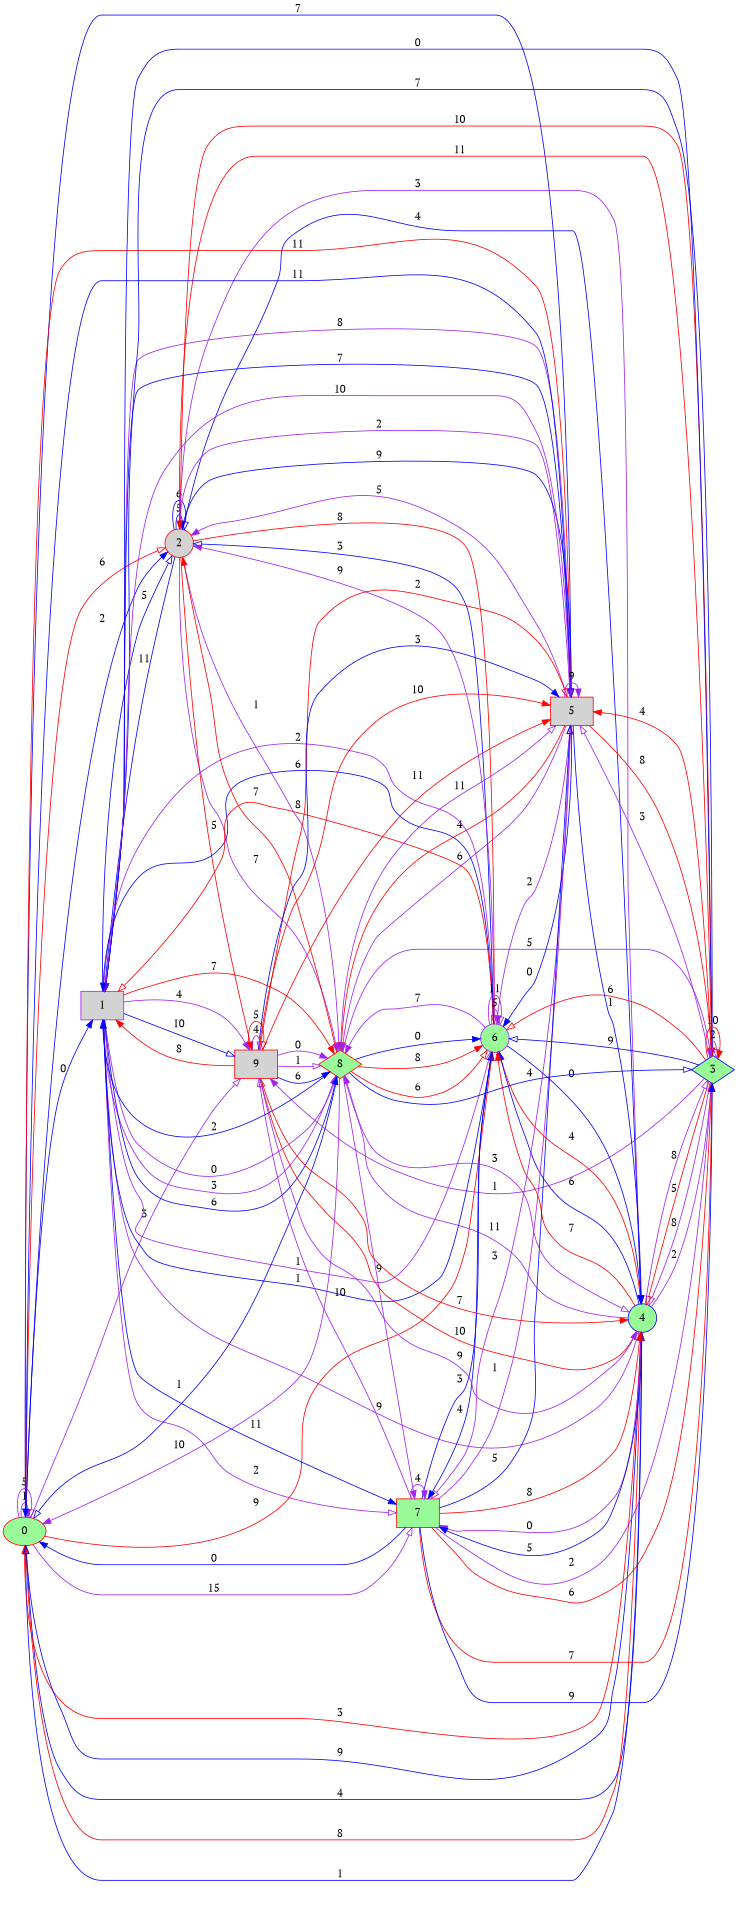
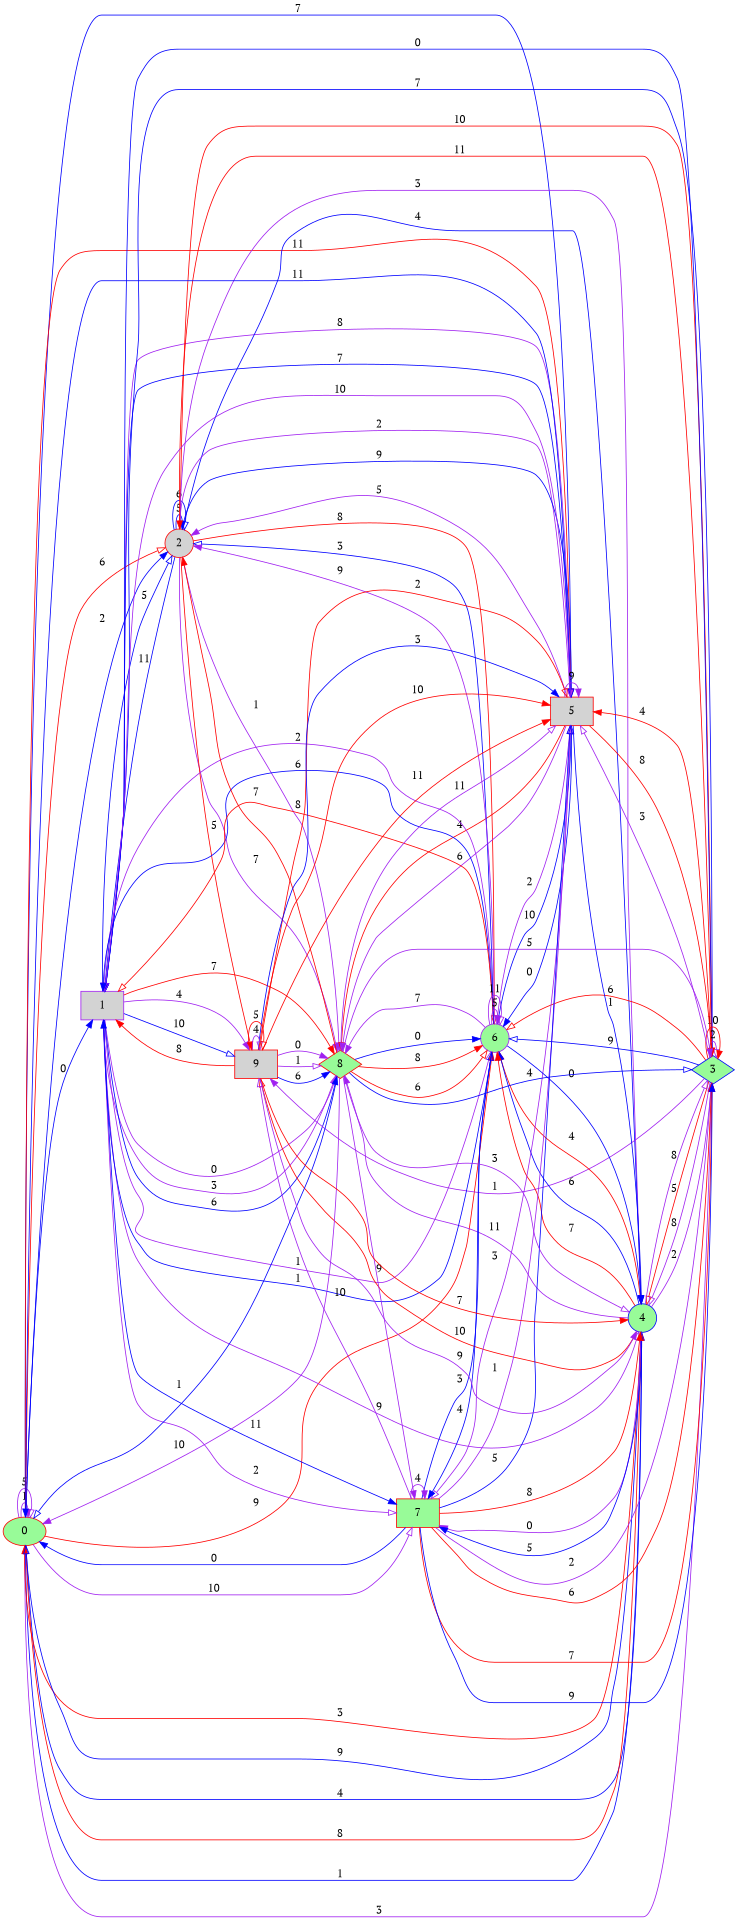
  digraph {
    fontname="PT Serif"
    rankdir=LR
    node [color=red fillcolor=palegreen fontname="PT Serif" shape=box style=filled]
    edge [arrowhead=normal color=purple fontname="PT Serif"]
    n1 [label=0 shape=ellipse]
    n2 [color=purple fillcolor=lightgrey label=1]
    n3 [fillcolor=lightgrey label=2 shape=circle]
    n4 [color=blue label=3 shape=diamond]
    n5 [color=blue label=4 shape=circle]
    n6 [fillcolor=lightgrey label=5]
    n7 [color=purple label=6 shape=circle]
    n8 [label=7]
    n9 [label=8 shape=diamond]
    n10 [fillcolor=lightgrey label=9]
    n1 -> n1 [label=1]
    n1 -> n1 [arrowhead=onormal label=5]
    n1 -> n2 [color=blue label=0]
    n1 -> n3 [color=blue label=2]
    n1 -> n3 [arrowhead=onormal color=red label=6]
-   n1 -> n10 [arrowhead=onormal label=3]
+   n1 -> n4 [arrowhead=onormal label=3]
    n1 -> n5 [color=blue label=4]
    n1 -> n5 [arrowhead=onormal color=red label=8]
    n1 -> n6 [arrowhead=onormal color=blue label=7]
    n1 -> n6 [arrowhead=onormal color=red label=11]
    n1 -> n7 [color=red label=9]
-   n1 -> n8 [arrowhead=onormal label=15]
+   n1 -> n8 [arrowhead=onormal label=10]
    n2 -> n3 [arrowhead=onormal color=blue label=5]
    n2 -> n5 [arrowhead=onormal label=9]
    n2 -> n6 [arrowhead=onormal label=8]
    n2 -> n7 [arrowhead=onormal label=1]
    n2 -> n8 [arrowhead=onormal label=2]
    n2 -> n8 [color=blue label=11]
    n2 -> n9 [label=0]
    n2 -> n9 [arrowhead=onormal label=3]
    n2 -> n9 [color=blue label=6]
    n2 -> n9 [color=red label=7]
    n2 -> n10 [label=4]
    n2 -> n10 [arrowhead=onormal color=blue label=10]
    n3 -> n2 [color=blue label=11]
    n3 -> n3 [color=blue label=5]
    n3 -> n3 [arrowhead=onormal color=blue label=6]
    n3 -> n4 [color=red label=10]
    n3 -> n5 [label=3]
    n3 -> n5 [arrowhead=onormal color=blue label=4]
    n3 -> n6 [label=2]
    n3 -> n6 [arrowhead=onormal color=blue label=9]
    n3 -> n7 [arrowhead=onormal color=red label=8]
    n3 -> n9 [label=1]
    n3 -> n9 [label=7]
    n3 -> n10 [color=red label=5]
    n4 -> n2 [color=blue label=0]
    n4 -> n2 [color=blue label=7]
    n4 -> n3 [color=red label=11]
    n4 -> n4 [arrowhead=onormal label=2]
    n4 -> n4 [color=red label=10]
    n4 -> n5 [arrowhead=onormal color=red label=5]
    n4 -> n5 [arrowhead=onormal label=8]
    n4 -> n6 [arrowhead=onormal label=3]
    n4 -> n6 [color=red label=4]
    n4 -> n7 [arrowhead=onormal color=red label=6]
    n4 -> n7 [arrowhead=onormal color=blue label=9]
    n4 -> n10 [label=1]
    n5 -> n1 [arrowhead=onormal color=blue label=1]
    n5 -> n1 [color=red label=3]
    n5 -> n1 [arrowhead=onormal color=blue label=9]
    n5 -> n4 [arrowhead=onormal label=2]
    n5 -> n4 [arrowhead=onormal label=8]
    n5 -> n7 [color=red label=4]
    n5 -> n7 [color=blue label=6]
    n5 -> n7 [color=red label=7]
    n5 -> n8 [label=0]
    n5 -> n8 [color=blue label=5]
    n5 -> n9 [label=11]
    n5 -> n10 [arrowhead=onormal color=red label=10]
    n6 -> n1 [color=blue label=11]
    n6 -> n2 [arrowhead=onormal color=blue label=7]
    n6 -> n2 [arrowhead=onormal label=10]
    n6 -> n3 [label=5]
    n6 -> n4 [color=red label=8]
    n6 -> n5 [color=blue label=1]
    n6 -> n6 [label=9]
    n6 -> n7 [color=blue label=0]
    n6 -> n7 [arrowhead=onormal label=2]
    n6 -> n8 [arrowhead=onormal label=3]
    n6 -> n9 [arrowhead=onormal color=red label=4]
    n6 -> n9 [label=6]
    n7 -> n2 [color=blue label=1]
    n7 -> n2 [arrowhead=onormal label=2]
    n7 -> n2 [color=blue label=6]
    n7 -> n2 [arrowhead=onormal color=red label=8]
    n7 -> n3 [arrowhead=onormal color=blue label=3]
    n7 -> n3 [label=9]
    n7 -> n5 [arrowhead=onormal color=blue label=0]
+   n7 -> n6 [arrowhead=onormal color=blue label=10]
    n7 -> n7 [label=5]
    n7 -> n7 [arrowhead=onormal label=11]
    n7 -> n8 [color=blue label=4]
    n7 -> n9 [label=7]
    n8 -> n1 [color=blue label=0]
    n8 -> n4 [label=2]
    n8 -> n4 [arrowhead=onormal color=red label=6]
    n8 -> n4 [arrowhead=onormal color=red label=7]
    n8 -> n4 [color=blue label=9]
    n8 -> n5 [color=red label=8]
    n8 -> n6 [arrowhead=onormal label=1]
    n8 -> n6 [arrowhead=onormal color=blue label=5]
    n8 -> n7 [arrowhead=onormal color=blue label=3]
    n8 -> n8 [label=4]
    n8 -> n10 [arrowhead=onormal label=10]
    n9 -> n1 [arrowhead=onormal color=blue label=1]
    n9 -> n1 [label=10]
-   n9 -> n2 [arrowhead=onormal color=blue label=2]
    n9 -> n3 [color=red label=7]
    n9 -> n4 [arrowhead=onormal color=blue label=4]
    n9 -> n4 [label=5]
    n9 -> n5 [arrowhead=onormal label=3]
    n9 -> n6 [arrowhead=onormal label=11]
    n9 -> n7 [color=blue label=0]
    n9 -> n7 [arrowhead=onormal color=red label=6]
    n9 -> n7 [color=red label=8]
    n9 -> n8 [label=9]
    n10 -> n2 [color=red label=8]
    n10 -> n5 [color=red label=7]
    n10 -> n5 [label=9]
    n10 -> n6 [arrowhead=onormal color=red label=2]
    n10 -> n6 [color=blue label=3]
    n10 -> n6 [color=red label=10]
    n10 -> n6 [color=red label=11]
    n10 -> n9 [label=0]
    n10 -> n9 [arrowhead=onormal label=1]
    n10 -> n9 [color=blue label=6]
    n10 -> n10 [arrowhead=onormal label=4]
    n10 -> n10 [arrowhead=onormal color=red label=5]
  }
